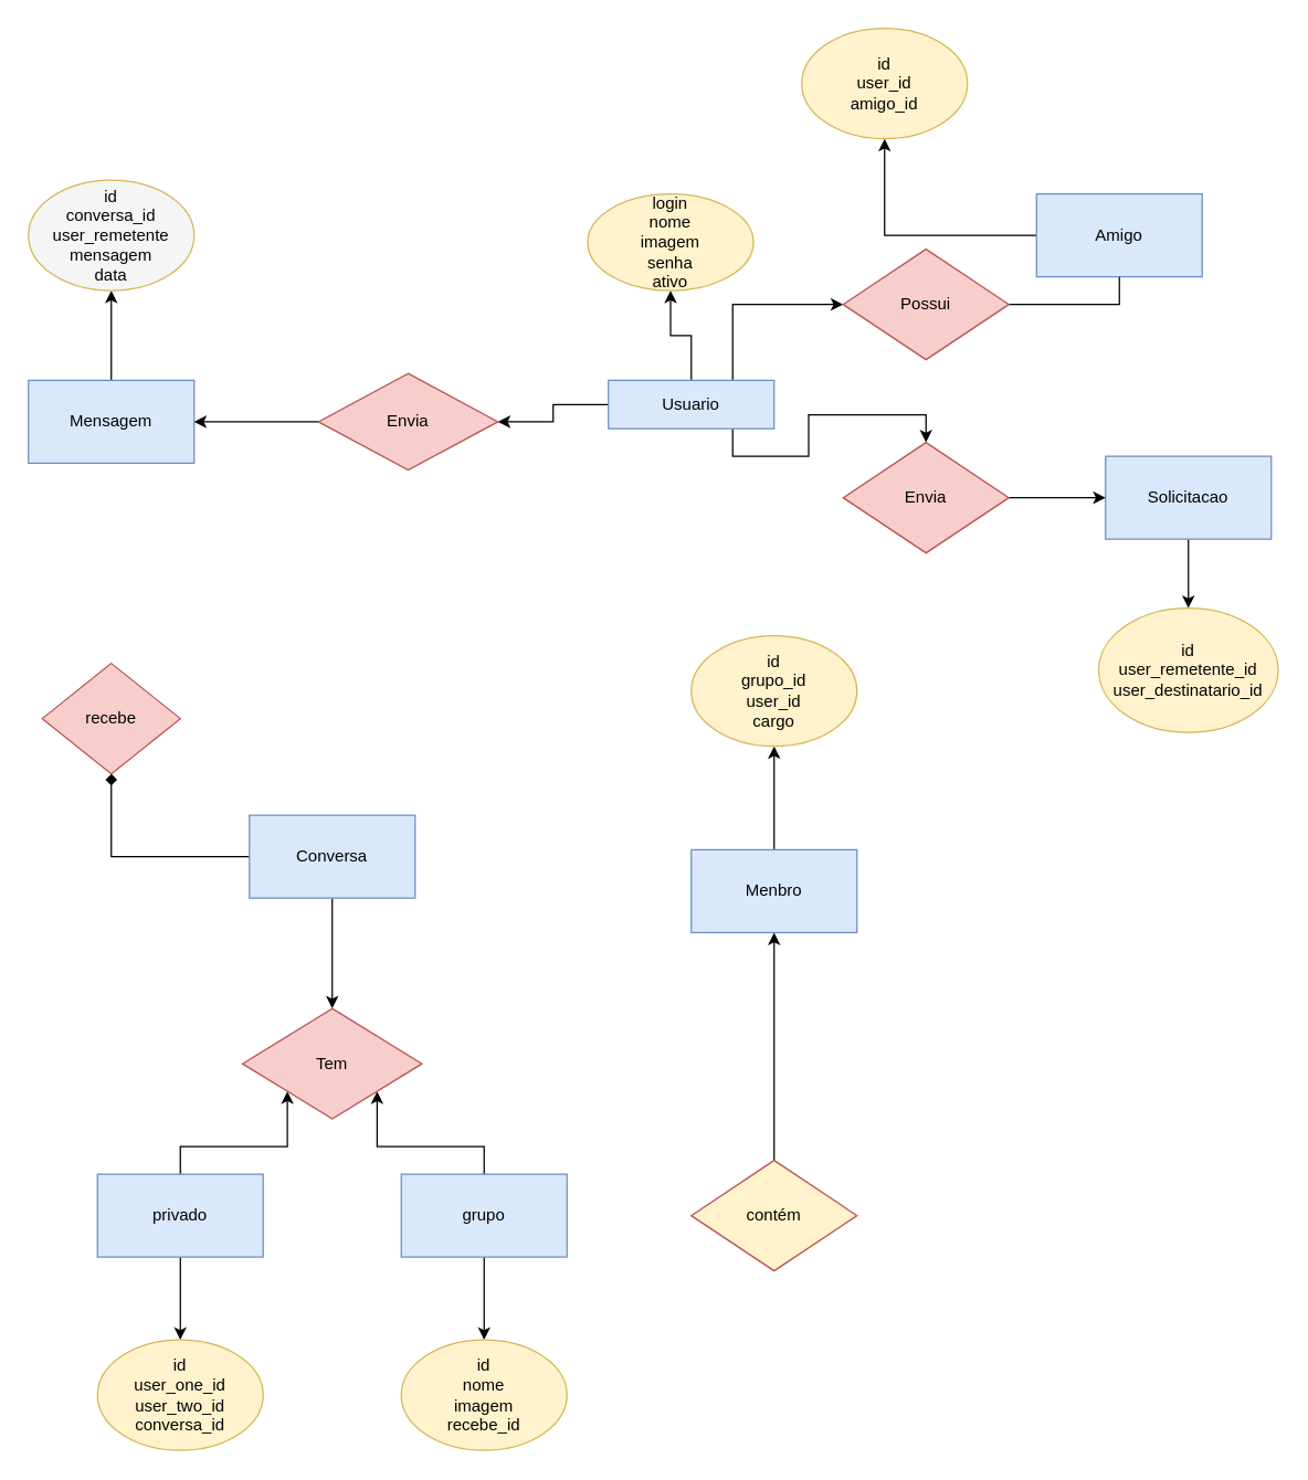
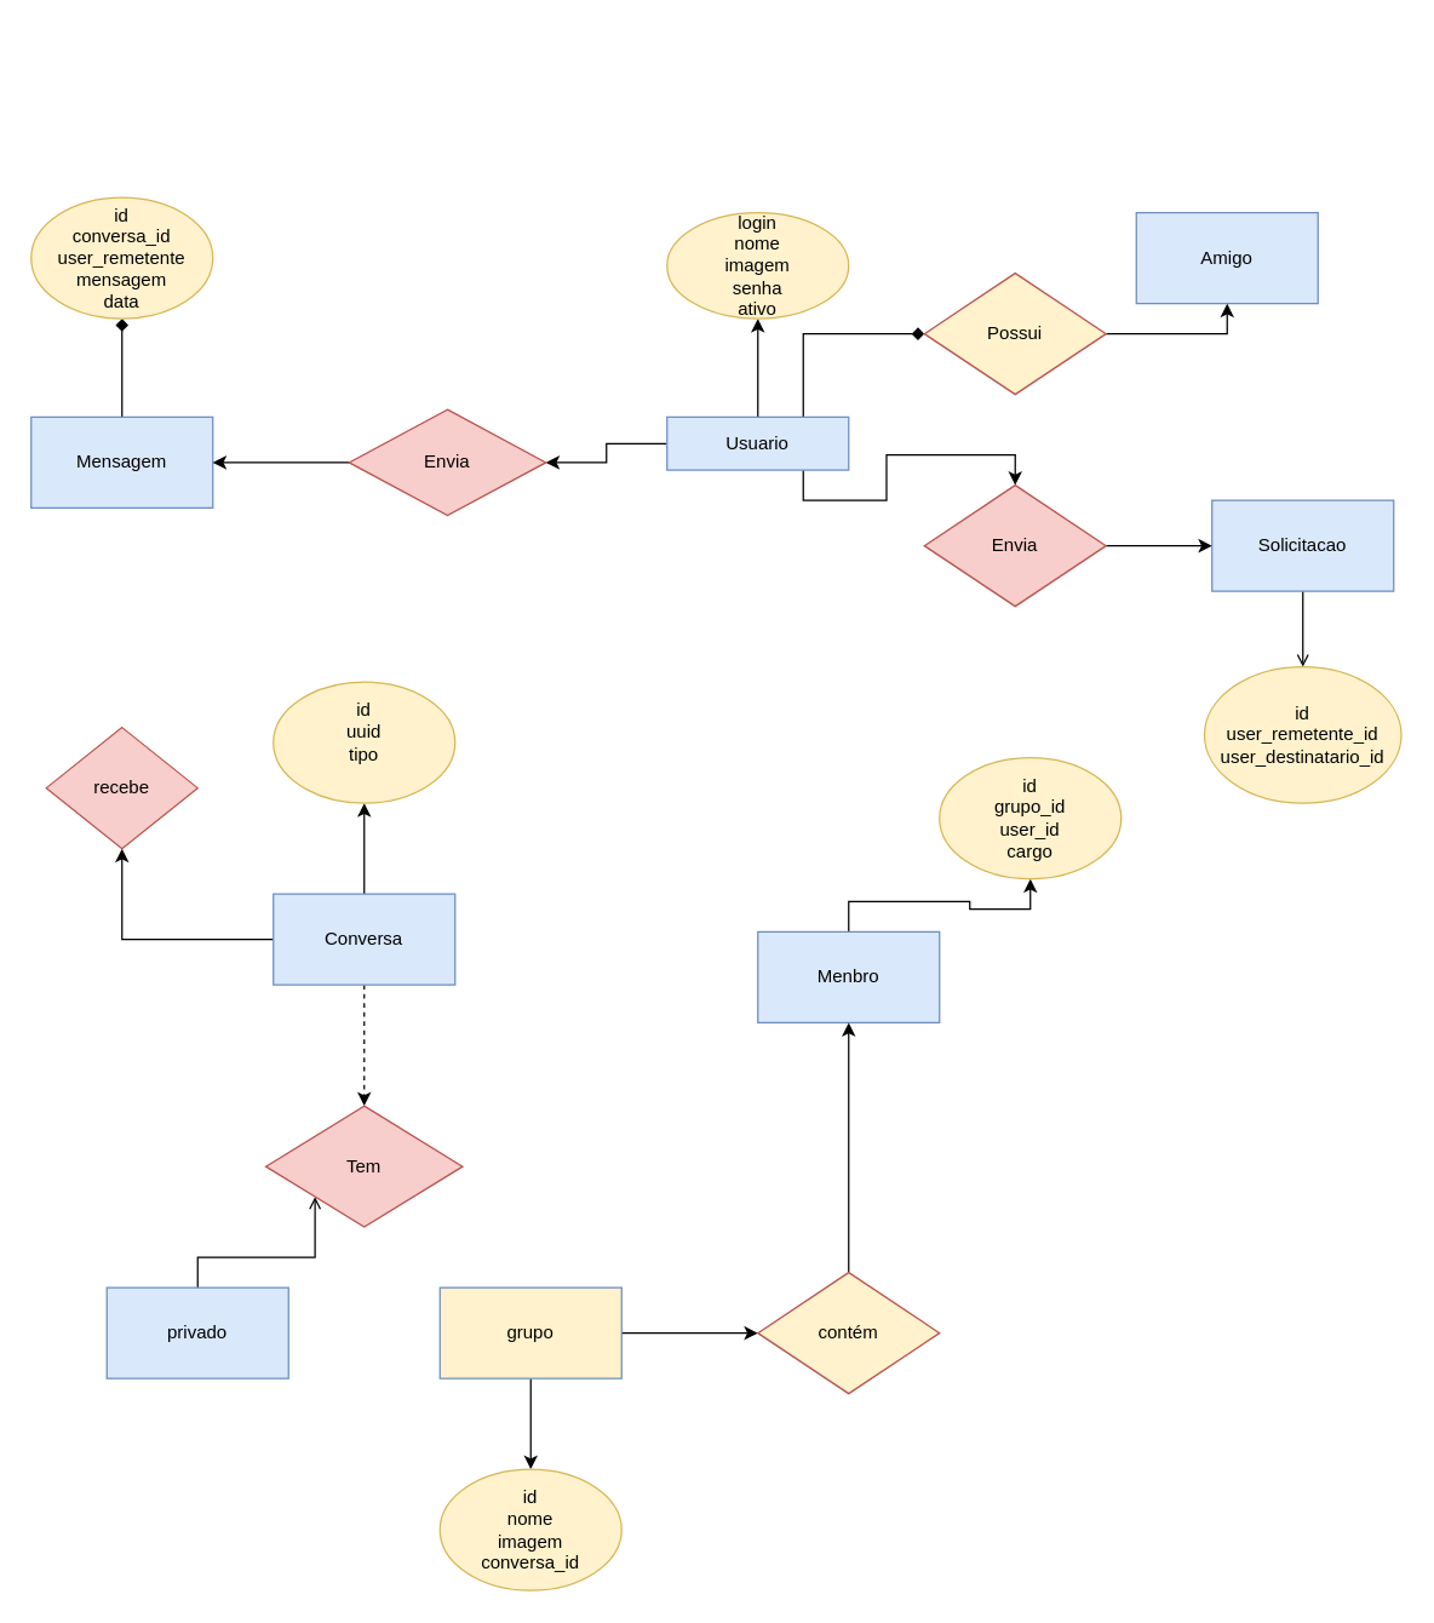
  <mxCell id="0" />
  <mxCell id="1" parent="0" />
  <mxCell id="2" style="edgeStyle=orthogonalEdgeStyle;rounded=0;orthogonalLoop=1;jettySize=auto;html=1;" parent="1" source="6" target="9" edge="1"><mxGeometry relative="1" as="geometry" /></mxCell>
  <mxCell id="3" style="edgeStyle=orthogonalEdgeStyle;rounded=0;orthogonalLoop=1;jettySize=auto;html=1;" parent="1" source="6" target="12" edge="1"><mxGeometry relative="1" as="geometry" /></mxCell>
- <mxCell id="4" style="edgeStyle=orthogonalEdgeStyle;rounded=0;orthogonalLoop=1;jettySize=auto;html=1;exitX=0.75;exitY=0;exitDx=0;exitDy=0;entryX=0;entryY=0.5;entryDx=0;entryDy=0;" parent="1" source="6" target="30" edge="1"><mxGeometry relative="1" as="geometry" /></mxCell>
+ <mxCell id="4" style="edgeStyle=orthogonalEdgeStyle;rounded=0;orthogonalLoop=1;jettySize=auto;html=1;exitX=0.75;exitY=0;exitDx=0;exitDy=0;entryX=0;entryY=0.5;entryDx=0;entryDy=0;endArrow=diamond;" parent="1" source="6" target="30" edge="1"><mxGeometry relative="1" as="geometry" /></mxCell>
  <mxCell id="5" style="edgeStyle=orthogonalEdgeStyle;rounded=0;orthogonalLoop=1;jettySize=auto;html=1;exitX=0.75;exitY=1;exitDx=0;exitDy=0;" parent="1" source="6" target="42" edge="1"><mxGeometry relative="1" as="geometry" /></mxCell>
  <mxCell id="6" value="Usuario" style="rounded=0;whiteSpace=wrap;html=1;fillColor=#dae8fc;strokeColor=#6c8ebf;" parent="1" vertex="1"><mxGeometry x="440" y="275" width="120" height="35" as="geometry" /></mxCell>
- <mxCell id="7" style="edgeStyle=orthogonalEdgeStyle;rounded=0;orthogonalLoop=1;jettySize=auto;html=1;" parent="1" source="8" target="10" edge="1"><mxGeometry relative="1" as="geometry" /></mxCell>
+ <mxCell id="7" style="edgeStyle=orthogonalEdgeStyle;rounded=0;orthogonalLoop=1;jettySize=auto;html=1;endArrow=diamond;" parent="1" source="8" target="10" edge="1"><mxGeometry relative="1" as="geometry" /></mxCell>
  <mxCell id="8" value="Mensagem" style="rounded=0;whiteSpace=wrap;html=1;fillColor=#dae8fc;strokeColor=#6c8ebf;" parent="1" vertex="1"><mxGeometry x="20" y="275" width="120" height="60" as="geometry" /></mxCell>
- <mxCell id="9" value="login&lt;div&gt;nome&lt;/div&gt;&lt;div&gt;imagem&lt;/div&gt;&lt;div&gt;senha&lt;/div&gt;&lt;div&gt;ativo&lt;/div&gt;" style="ellipse;whiteSpace=wrap;html=1;fillColor=#fff2cc;strokeColor=#d6b656;" parent="1" vertex="1"><mxGeometry x="425" y="140" width="120" height="70" as="geometry" /></mxCell>
- <mxCell id="10" value="id&lt;div&gt;conversa_id&lt;/div&gt;&lt;div&gt;user_remetente&lt;/div&gt;&lt;div&gt;mensagem&lt;/div&gt;&lt;div&gt;data&lt;/div&gt;" style="ellipse;whiteSpace=wrap;html=1;fillColor=#f5f5f5;strokeColor=#d6b656;" parent="1" vertex="1"><mxGeometry x="20" y="130" width="120" height="80" as="geometry" /></mxCell>
+ <mxCell id="9" value="login&lt;div&gt;nome&lt;/div&gt;&lt;div&gt;imagem&lt;/div&gt;&lt;div&gt;senha&lt;/div&gt;&lt;div&gt;ativo&lt;/div&gt;" style="ellipse;whiteSpace=wrap;html=1;fillColor=#fff2cc;strokeColor=#d6b656;" parent="1" vertex="1"><mxGeometry x="440" y="140" width="120" height="70" as="geometry" /></mxCell>
+ <mxCell id="10" value="id&lt;div&gt;conversa_id&lt;/div&gt;&lt;div&gt;user_remetente&lt;/div&gt;&lt;div&gt;mensagem&lt;/div&gt;&lt;div&gt;data&lt;/div&gt;" style="ellipse;whiteSpace=wrap;html=1;fillColor=#fff2cc;strokeColor=#d6b656;" parent="1" vertex="1"><mxGeometry x="20" y="130" width="120" height="80" as="geometry" /></mxCell>
  <mxCell id="11" style="edgeStyle=orthogonalEdgeStyle;rounded=0;orthogonalLoop=1;jettySize=auto;html=1;entryX=1;entryY=0.5;entryDx=0;entryDy=0;" parent="1" source="12" target="8" edge="1"><mxGeometry relative="1" as="geometry" /></mxCell>
  <mxCell id="12" value="Envia" style="rhombus;whiteSpace=wrap;html=1;fillColor=#f8cecc;strokeColor=#b85450;" parent="1" vertex="1"><mxGeometry x="230" y="270" width="130" height="70" as="geometry" /></mxCell>
- <mxCell id="14" style="edgeStyle=orthogonalEdgeStyle;rounded=0;orthogonalLoop=1;jettySize=auto;html=1;endArrow=diamond;" parent="1" source="17" target="19" edge="1"><mxGeometry relative="1" as="geometry" /></mxCell>
- <mxCell id="16" style="edgeStyle=orthogonalEdgeStyle;rounded=0;orthogonalLoop=1;jettySize=auto;html=1;" parent="1" source="17" target="37" edge="1"><mxGeometry relative="1" as="geometry" /></mxCell>
+ <mxCell id="13" style="edgeStyle=orthogonalEdgeStyle;rounded=0;orthogonalLoop=1;jettySize=auto;html=1;" parent="1" source="17" target="18" edge="1"><mxGeometry relative="1" as="geometry" /></mxCell>
+ <mxCell id="14" style="edgeStyle=orthogonalEdgeStyle;rounded=0;orthogonalLoop=1;jettySize=auto;html=1;" parent="1" source="17" target="19" edge="1"><mxGeometry relative="1" as="geometry" /></mxCell>
+ <mxCell id="15" style="edgeStyle=orthogonalEdgeStyle;rounded=0;orthogonalLoop=1;jettySize=auto;html=1;exitX=1;exitY=0.5;exitDx=0;exitDy=0;entryX=0;entryY=0.5;entryDx=0;entryDy=0;" parent="1" source="36" target="23" edge="1"><mxGeometry relative="1" as="geometry" /></mxCell>
+ <mxCell id="16" style="edgeStyle=orthogonalEdgeStyle;rounded=0;orthogonalLoop=1;jettySize=auto;html=1;dashed=1;" parent="1" source="17" target="37" edge="1"><mxGeometry relative="1" as="geometry" /></mxCell>
  <mxCell id="17" value="Conversa" style="rounded=0;whiteSpace=wrap;html=1;fillColor=#dae8fc;strokeColor=#6c8ebf;" parent="1" vertex="1"><mxGeometry y="590" width="120" height="60" as="geometry" x="180" /></mxCell>
+ <mxCell id="18" value="id&lt;div&gt;uuid&lt;/div&gt;&lt;div&gt;tipo&lt;/div&gt;&lt;div&gt;&lt;br&gt;&lt;/div&gt;" style="ellipse;whiteSpace=wrap;html=1;fillColor=#fff2cc;strokeColor=#d6b656;" parent="1" vertex="1"><mxGeometry y="450" width="120" height="80" as="geometry" x="180" /></mxCell>
  <mxCell id="19" value="recebe" style="rhombus;whiteSpace=wrap;html=1;fillColor=#f8cecc;strokeColor=#b85450;" parent="1" vertex="1"><mxGeometry x="30" y="480" width="100" height="80" as="geometry" /></mxCell>
  <mxCell id="20" style="edgeStyle=orthogonalEdgeStyle;rounded=0;orthogonalLoop=1;jettySize=auto;html=1;exitX=0.5;exitY=0;exitDx=0;exitDy=0;" parent="1" source="21" target="24" edge="1"><mxGeometry relative="1" as="geometry" /></mxCell>
  <mxCell id="21" value="Menbro" style="rounded=0;whiteSpace=wrap;html=1;fillColor=#dae8fc;strokeColor=#6c8ebf;" parent="1" vertex="1"><mxGeometry x="500" y="615" width="120" height="60" as="geometry" /></mxCell>
  <mxCell id="22" style="edgeStyle=orthogonalEdgeStyle;rounded=0;orthogonalLoop=1;jettySize=auto;html=1;exitX=0.5;exitY=0;exitDx=0;exitDy=0;" parent="1" source="23" target="21" edge="1"><mxGeometry relative="1" as="geometry"><mxPoint x="560" y="830" as="sourcePoint" /></mxGeometry></mxCell>
  <mxCell id="23" value="contém" style="rhombus;whiteSpace=wrap;html=1;fillColor=#fff2cc;strokeColor=#b85450;" parent="1" vertex="1"><mxGeometry x="500" y="840" width="120" height="80" as="geometry" /></mxCell>
- <mxCell id="24" value="id&lt;div&gt;grupo_id&lt;/div&gt;&lt;div&gt;user_id&lt;/div&gt;&lt;div&gt;cargo&lt;/div&gt;" style="ellipse;whiteSpace=wrap;html=1;fillColor=#fff2cc;strokeColor=#d6b656;" parent="1" vertex="1"><mxGeometry x="500" y="460" width="120" height="80" as="geometry" /></mxCell>
- <mxCell id="25" style="edgeStyle=orthogonalEdgeStyle;rounded=0;orthogonalLoop=1;jettySize=auto;html=1;entryX=0.5;entryY=1;entryDx=0;entryDy=0;" parent="1" source="26" target="40" edge="1"><mxGeometry relative="1" as="geometry" /></mxCell>
+ <mxCell id="24" value="id&lt;div&gt;grupo_id&lt;/div&gt;&lt;div&gt;user_id&lt;/div&gt;&lt;div&gt;cargo&lt;/div&gt;" style="ellipse;whiteSpace=wrap;html=1;fillColor=#fff2cc;strokeColor=#d6b656;" parent="1" vertex="1"><mxGeometry x="620" y="500" width="120" height="80" as="geometry" /></mxCell>
  <mxCell id="26" value="Amigo" style="rounded=0;whiteSpace=wrap;html=1;fillColor=#dae8fc;strokeColor=#6c8ebf;" parent="1" vertex="1"><mxGeometry x="750" y="140" width="120" height="60" as="geometry" /></mxCell>
- <mxCell id="27" style="edgeStyle=orthogonalEdgeStyle;rounded=0;orthogonalLoop=1;jettySize=auto;html=1;entryX=0.5;entryY=0;entryDx=0;entryDy=0;" parent="1" source="28" target="43" edge="1"><mxGeometry relative="1" as="geometry" /></mxCell>
+ <mxCell id="27" style="edgeStyle=orthogonalEdgeStyle;rounded=0;orthogonalLoop=1;jettySize=auto;html=1;entryX=0.5;entryY=0;entryDx=0;entryDy=0;endArrow=open;" parent="1" source="28" target="43" edge="1"><mxGeometry relative="1" as="geometry" /></mxCell>
  <mxCell id="28" value="Solicitacao" style="rounded=0;whiteSpace=wrap;html=1;fillColor=#dae8fc;strokeColor=#6c8ebf;" parent="1" vertex="1"><mxGeometry x="800" y="330" width="120" height="60" as="geometry" /></mxCell>
- <mxCell id="29" style="edgeStyle=orthogonalEdgeStyle;rounded=0;orthogonalLoop=1;jettySize=auto;html=1;entryX=0.5;entryY=1;entryDx=0;entryDy=0;endArrow=none;" parent="1" source="30" target="26" edge="1"><mxGeometry relative="1" as="geometry" /></mxCell>
- <mxCell id="30" value="Possui" style="rhombus;whiteSpace=wrap;html=1;fillColor=#f8cecc;strokeColor=#b85450;" parent="1" vertex="1"><mxGeometry x="610" y="180" width="120" height="80" as="geometry" /></mxCell>
- <mxCell id="31" style="edgeStyle=orthogonalEdgeStyle;rounded=0;orthogonalLoop=1;jettySize=auto;html=1;entryX=0;entryY=1;entryDx=0;entryDy=0;" parent="1" source="33" target="37" edge="1"><mxGeometry relative="1" as="geometry" /></mxCell>
- <mxCell id="32" style="edgeStyle=orthogonalEdgeStyle;rounded=0;orthogonalLoop=1;jettySize=auto;html=1;entryX=0.5;entryY=0;entryDx=0;entryDy=0;" parent="1" source="33" target="38" edge="1"><mxGeometry relative="1" as="geometry" /></mxCell>
+ <mxCell id="29" style="edgeStyle=orthogonalEdgeStyle;rounded=0;orthogonalLoop=1;jettySize=auto;html=1;entryX=0.5;entryY=1;entryDx=0;entryDy=0;" parent="1" source="30" target="26" edge="1"><mxGeometry relative="1" as="geometry" /></mxCell>
+ <mxCell id="30" value="Possui" style="rhombus;whiteSpace=wrap;html=1;fillColor=#fff2cc;strokeColor=#b85450;" parent="1" vertex="1"><mxGeometry x="610" y="180" width="120" height="80" as="geometry" /></mxCell>
+ <mxCell id="31" style="edgeStyle=orthogonalEdgeStyle;rounded=0;orthogonalLoop=1;jettySize=auto;html=1;entryX=0;entryY=1;entryDx=0;entryDy=0;endArrow=open;" parent="1" source="33" target="37" edge="1"><mxGeometry relative="1" as="geometry" /></mxCell>
  <mxCell id="33" value="privado" style="rounded=0;whiteSpace=wrap;html=1;fillColor=#dae8fc;strokeColor=#6c8ebf;" parent="1" vertex="1"><mxGeometry x="70" y="850" width="120" height="60" as="geometry" /></mxCell>
- <mxCell id="34" style="edgeStyle=orthogonalEdgeStyle;rounded=0;orthogonalLoop=1;jettySize=auto;html=1;entryX=1;entryY=1;entryDx=0;entryDy=0;" parent="1" source="36" target="37" edge="1"><mxGeometry relative="1" as="geometry" /></mxCell>
  <mxCell id="35" style="edgeStyle=orthogonalEdgeStyle;rounded=0;orthogonalLoop=1;jettySize=auto;html=1;entryX=0.5;entryY=0;entryDx=0;entryDy=0;" parent="1" source="36" target="39" edge="1"><mxGeometry relative="1" as="geometry" /></mxCell>
- <mxCell id="36" value="grupo" style="rounded=0;whiteSpace=wrap;html=1;fillColor=#dae8fc;strokeColor=#6c8ebf;" parent="1" vertex="1"><mxGeometry x="290" y="850" width="120" height="60" as="geometry" /></mxCell>
+ <mxCell id="36" value="grupo" style="rounded=0;whiteSpace=wrap;html=1;fillColor=#fff2cc;strokeColor=#6c8ebf;" parent="1" vertex="1"><mxGeometry x="290" y="850" width="120" height="60" as="geometry" /></mxCell>
  <mxCell id="37" value="Tem" style="rhombus;whiteSpace=wrap;html=1;fillColor=#f8cecc;strokeColor=#b85450;" parent="1" vertex="1"><mxGeometry x="175" y="730" width="130" height="80" as="geometry" /></mxCell>
- <mxCell id="38" value="id&lt;br&gt;user_one_id&lt;br&gt;user_two_id&lt;br&gt;conversa_id" style="ellipse;whiteSpace=wrap;html=1;fillColor=#fff2cc;strokeColor=#d6b656;" parent="1" vertex="1"><mxGeometry x="70" y="970" width="120" height="80" as="geometry" /></mxCell>
- <mxCell id="39" value="id&lt;br&gt;nome&lt;br&gt;imagem&lt;br&gt;recebe_id" style="ellipse;whiteSpace=wrap;html=1;fillColor=#fff2cc;strokeColor=#d6b656;" parent="1" vertex="1"><mxGeometry x="290" y="970" width="120" height="80" as="geometry" /></mxCell>
- <mxCell id="40" value="id&lt;br&gt;user_id&lt;br&gt;amigo_id" style="ellipse;whiteSpace=wrap;html=1;fillColor=#fff2cc;strokeColor=#d6b656;" parent="1" vertex="1"><mxGeometry x="580" y="20" width="120" height="80" as="geometry" /></mxCell>
+ <mxCell id="39" value="id&lt;br&gt;nome&lt;br&gt;imagem&lt;br&gt;conversa_id" style="ellipse;whiteSpace=wrap;html=1;fillColor=#fff2cc;strokeColor=#d6b656;" parent="1" vertex="1"><mxGeometry x="290" y="970" width="120" height="80" as="geometry" /></mxCell>
  <mxCell id="41" style="edgeStyle=orthogonalEdgeStyle;rounded=0;orthogonalLoop=1;jettySize=auto;html=1;" parent="1" source="42" target="28" edge="1"><mxGeometry relative="1" as="geometry" /></mxCell>
  <mxCell id="42" value="Envia" style="rhombus;whiteSpace=wrap;html=1;fillColor=#f8cecc;strokeColor=#b85450;" parent="1" vertex="1"><mxGeometry x="610" y="320" width="120" height="80" as="geometry" /></mxCell>
  <mxCell id="43" value="id&lt;br&gt;user_remetente_id&lt;br&gt;user_destinatario_id" style="ellipse;whiteSpace=wrap;html=1;fillColor=#fff2cc;strokeColor=#d6b656;" parent="1" vertex="1"><mxGeometry x="795" y="440" width="130" height="90" as="geometry" /></mxCell>
